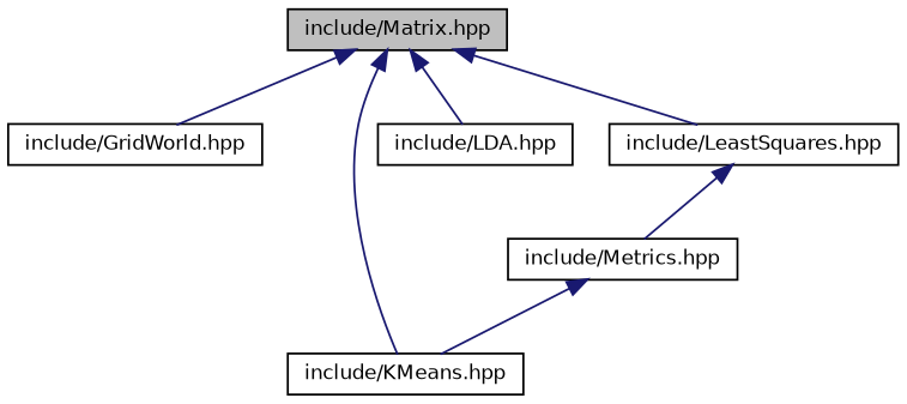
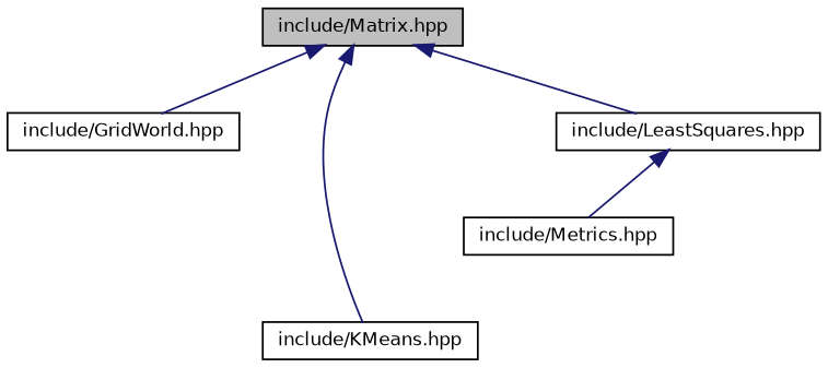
  digraph {
    node [color=black fontname=Helvetica fontsize=10 shape=record]
    edge [color=midnightblue dir=back fontname=Helvetica fontsize=10 labelfontname=Helvetica labelfontsize=10 style=solid]
    n1 [fillcolor=grey75 fontcolor=black height=0.2 label="include/Matrix.hpp" style=filled width=0.4]
    n2 [height=0.2 label="include/GridWorld.hpp" width=0.4]
    n3 [height=0.2 label="include/KMeans.hpp" width=0.4]
-   n4 [height=0.2 label="include/LDA.hpp" width=0.4]
    n5 [height=0.2 label="include/LeastSquares.hpp" width=0.4]
    n6 [height=0.2 label="include/Metrics.hpp" width=0.4]
    n1 -> n2
    n1 -> n3
-   n1 -> n4
    n1 -> n5
    n5 -> n6
-   n6 -> n3
  }
